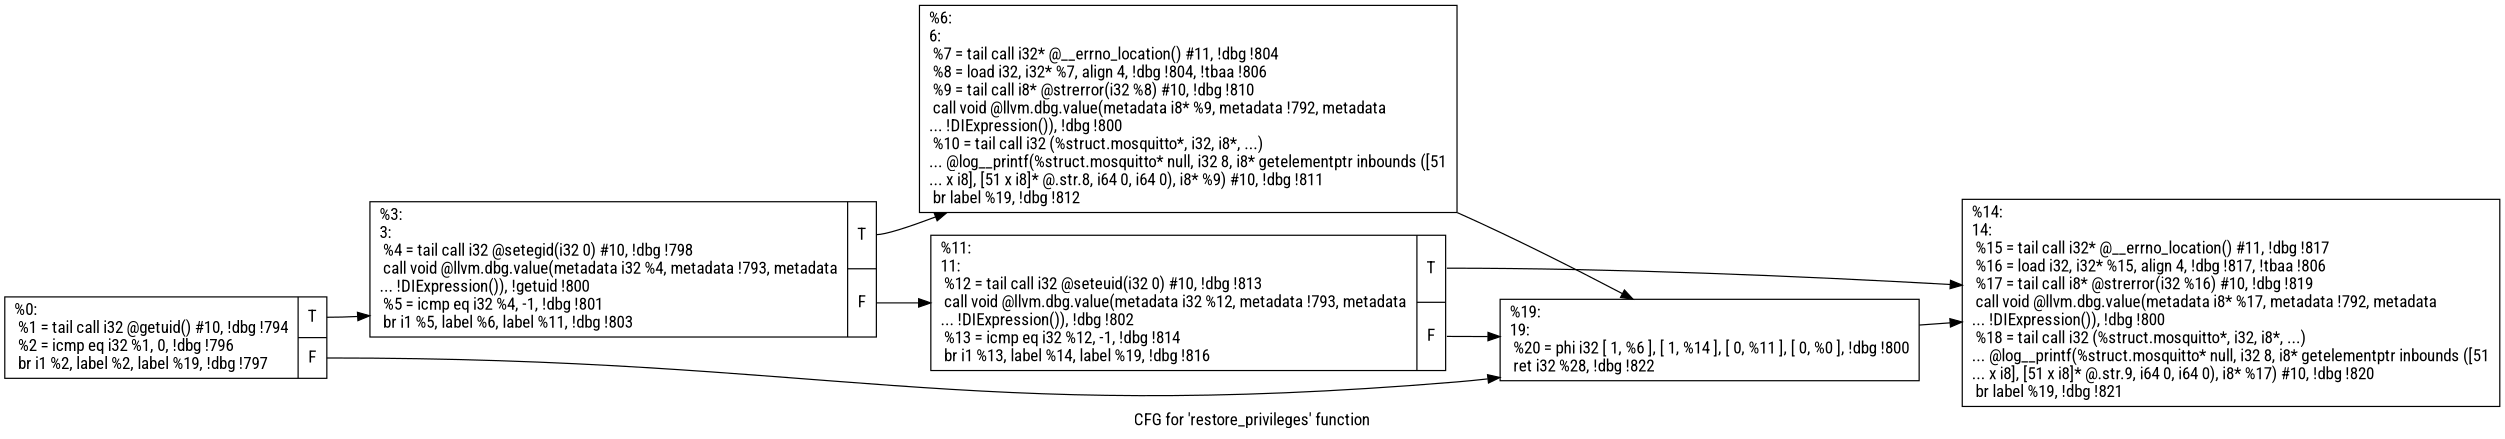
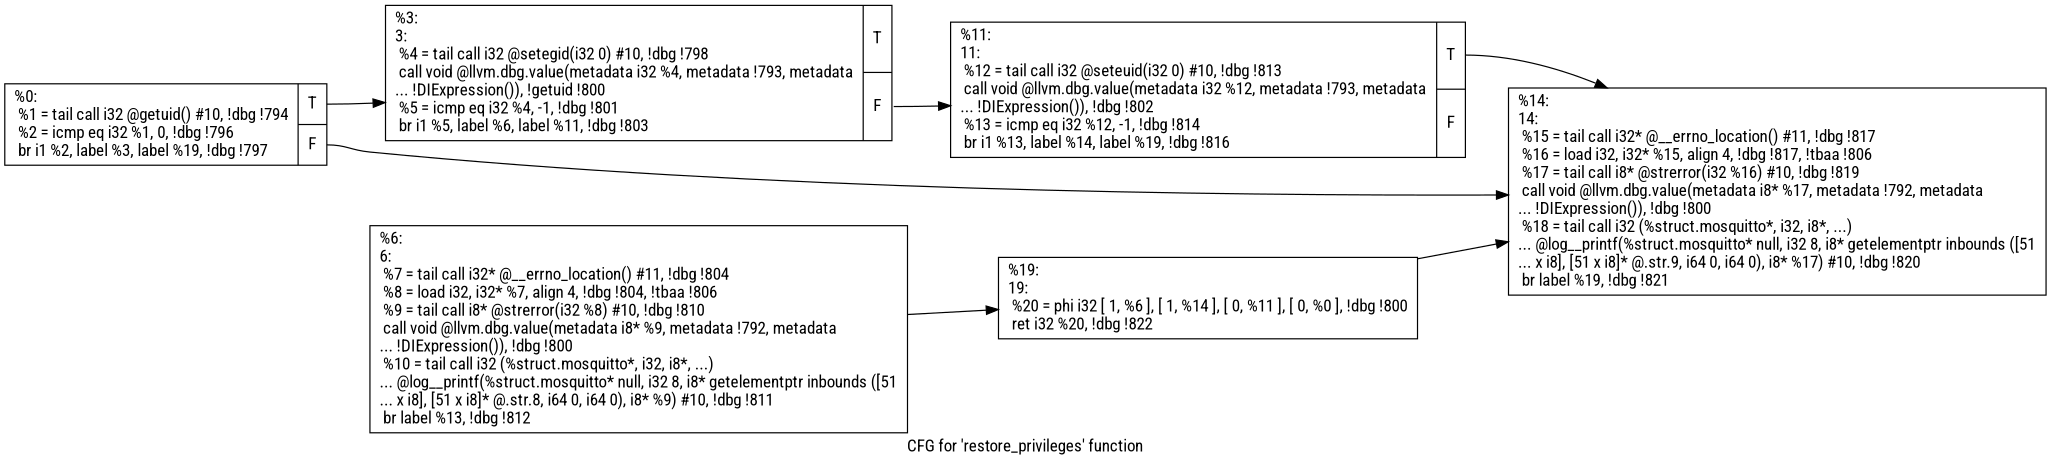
  digraph {
    fontname="Roboto Condensed"
    label="CFG for 'restore_privileges' function"
    rankdir=LR
    node [fontname="Roboto Condensed" shape=record]
    edge [fontname="Roboto Condensed" tailport=s0]
-   n1 [label="{%0:\l  %1 = tail call i32 @getuid() #10, !dbg !794\l  %2 = icmp eq i32 %1, 0, !dbg !796\l  br i1 %2, label %2, label %19, !dbg !797\l|{<s0>T|<s1>F}}"]
+   n1 [label="{%0:\l  %1 = tail call i32 @getuid() #10, !dbg !794\l  %2 = icmp eq i32 %1, 0, !dbg !796\l  br i1 %2, label %3, label %19, !dbg !797\l|{<s0>T|<s1>F}}"]
    n2 [label="{%3:\l3:                                                \l  %4 = tail call i32 @setegid(i32 0) #10, !dbg !798\l  call void @llvm.dbg.value(metadata i32 %4, metadata !793, metadata\l... !DIExpression()), !getuid !800\l  %5 = icmp eq i32 %4, -1, !dbg !801\l  br i1 %5, label %6, label %11, !dbg !803\l|{<s0>T|<s1>F}}"]
-   n3 [label="{%19:\l19:                                               \l  %20 = phi i32 [ 1, %6 ], [ 1, %14 ], [ 0, %11 ], [ 0, %0 ], !dbg !800\l  ret i32 %28, !dbg !822\l}"]
-   n4 [label="{%6:\l6:                                                \l  %7 = tail call i32* @__errno_location() #11, !dbg !804\l  %8 = load i32, i32* %7, align 4, !dbg !804, !tbaa !806\l  %9 = tail call i8* @strerror(i32 %8) #10, !dbg !810\l  call void @llvm.dbg.value(metadata i8* %9, metadata !792, metadata\l... !DIExpression()), !dbg !800\l  %10 = tail call i32 (%struct.mosquitto*, i32, i8*, ...)\l... @log__printf(%struct.mosquitto* null, i32 8, i8* getelementptr inbounds ([51\l... x i8], [51 x i8]* @.str.8, i64 0, i64 0), i8* %9) #10, !dbg !811\l  br label %19, !dbg !812\l}"]
+   n3 [label="{%19:\l19:                                               \l  %20 = phi i32 [ 1, %6 ], [ 1, %14 ], [ 0, %11 ], [ 0, %0 ], !dbg !800\l  ret i32 %20, !dbg !822\l}"]
+   n4 [label="{%6:\l6:                                                \l  %7 = tail call i32* @__errno_location() #11, !dbg !804\l  %8 = load i32, i32* %7, align 4, !dbg !804, !tbaa !806\l  %9 = tail call i8* @strerror(i32 %8) #10, !dbg !810\l  call void @llvm.dbg.value(metadata i8* %9, metadata !792, metadata\l... !DIExpression()), !dbg !800\l  %10 = tail call i32 (%struct.mosquitto*, i32, i8*, ...)\l... @log__printf(%struct.mosquitto* null, i32 8, i8* getelementptr inbounds ([51\l... x i8], [51 x i8]* @.str.8, i64 0, i64 0), i8* %9) #10, !dbg !811\l  br label %13, !dbg !812\l}"]
    n5 [label="{%11:\l11:                                               \l  %12 = tail call i32 @seteuid(i32 0) #10, !dbg !813\l  call void @llvm.dbg.value(metadata i32 %12, metadata !793, metadata\l... !DIExpression()), !dbg !802\l  %13 = icmp eq i32 %12, -1, !dbg !814\l  br i1 %13, label %14, label %19, !dbg !816\l|{<s0>T|<s1>F}}"]
    n6 [label="{%14:\l14:                                               \l  %15 = tail call i32* @__errno_location() #11, !dbg !817\l  %16 = load i32, i32* %15, align 4, !dbg !817, !tbaa !806\l  %17 = tail call i8* @strerror(i32 %16) #10, !dbg !819\l  call void @llvm.dbg.value(metadata i8* %17, metadata !792, metadata\l... !DIExpression()), !dbg !800\l  %18 = tail call i32 (%struct.mosquitto*, i32, i8*, ...)\l... @log__printf(%struct.mosquitto* null, i32 8, i8* getelementptr inbounds ([51\l... x i8], [51 x i8]* @.str.9, i64 0, i64 0), i8* %17) #10, !dbg !820\l  br label %19, !dbg !821\l}"]
    n1 -> n2
-   n1 -> n3 [tailport=s1]
-   n2 -> n4
+   n1 -> n6 [tailport=s1]
    n2 -> n5 [tailport=s1]
    n3 -> n6
    n4 -> n3
-   n5 -> n3 [tailport=s1]
    n5 -> n6
  }
